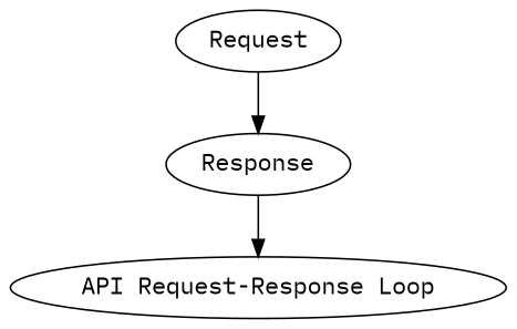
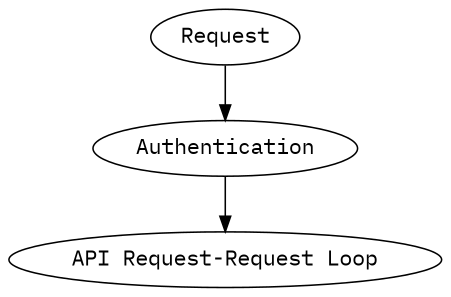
  digraph {
    fontname="IBM Plex Mono"
    node [fontname="IBM Plex Mono"]
    edge [fontname="IBM Plex Mono"]
    n1 [label=Request]
-   Authentication [label=Response]
-   "API Request-Response Loop"
+   Authentication
+   "API Request-Response Loop" [label="API Request-Request Loop"]
    n1 -> Authentication
    Authentication -> "API Request-Response Loop"
  }
